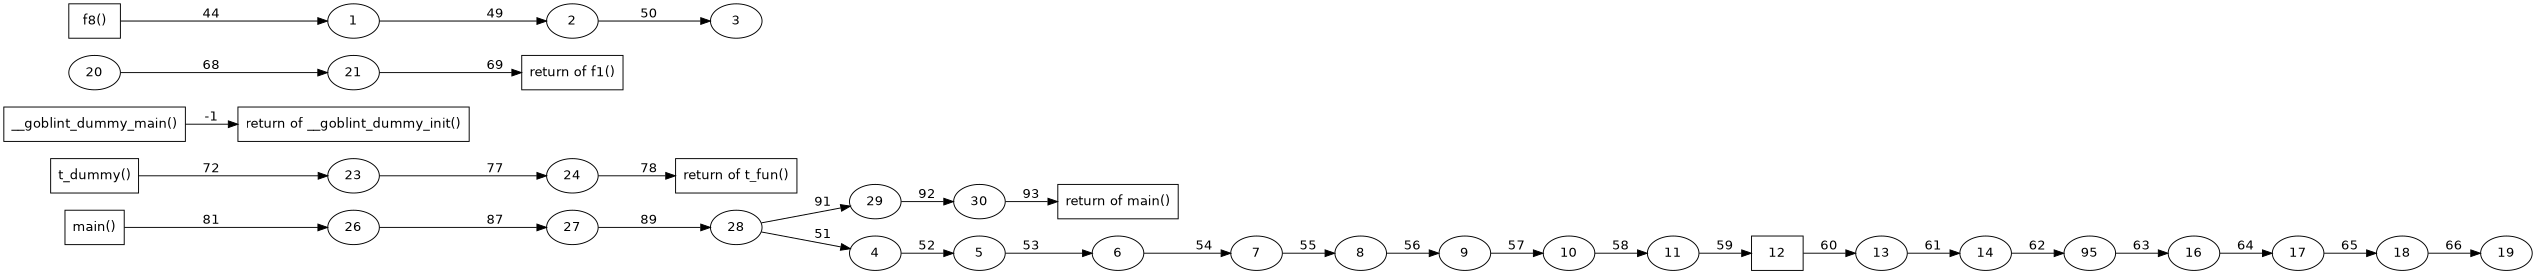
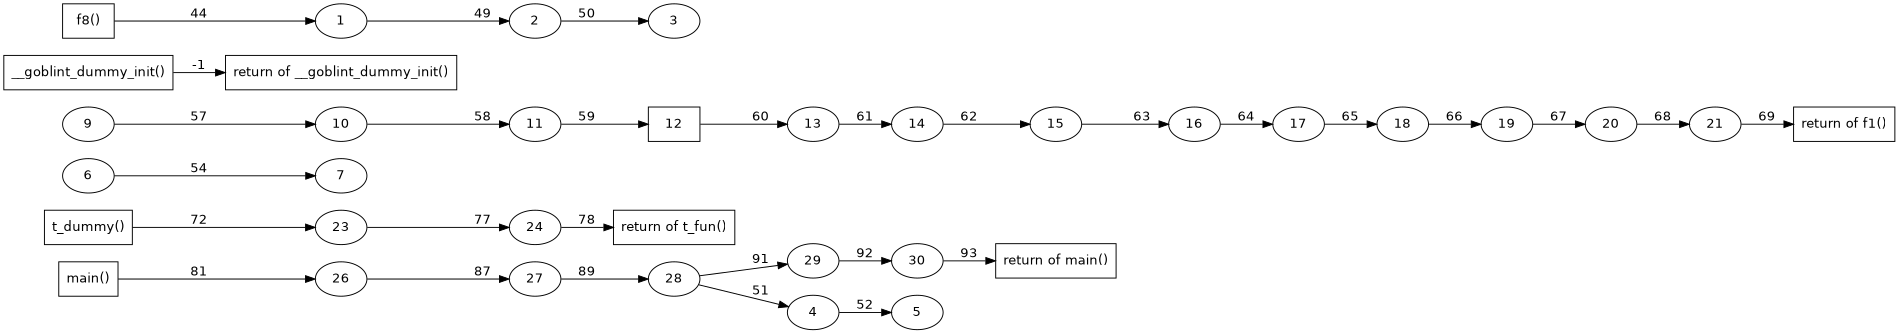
  digraph {
    fontname="DejaVu Sans"
    rankdir=LR
    node [fontname="DejaVu Sans"]
    edge [fontname="DejaVu Sans"]
    27
    28
    29
    4
    30
    n6 [label="main()" shape=box]
    26
    n8 [label="t_dummy()" shape=box]
    23
    24
    n11 [label="return of t_fun()" shape=box]
    7
-   8
    9
    10
    n16 [label="return of main()" shape=box]
-   n17 [label="__goblint_dummy_main()" shape=box]
+   n17 [label="__goblint_dummy_init()" shape=box]
    n18 [label="return of __goblint_dummy_init()" shape=box]
    n19 [label="return of f1()" shape=box]
    21
    18
    19
    20
    13
    14
-   15 [label=95]
+   15
    16
    5
    6
    1
    2
    3
    17
    11
    12 [shape=box]
    n36 [label="f8()" shape=box]
    27 -> 28 [label=89]
    28 -> 29 [label=91]
    28 -> 4 [label=51]
    29 -> 30 [label=92]
    4 -> 5 [label=52]
    30 -> n16 [label=93]
    n6 -> 26 [label=81]
    26 -> 27 [label=87]
    n8 -> 23 [label=72]
    23 -> 24 [label=77]
    24 -> n11 [label=78]
-   7 -> 8 [label=55]
-   8 -> 9 [label=56]
    9 -> 10 [label=57]
    10 -> 11 [label=58]
    n17 -> n18 [label=-1]
    21 -> n19 [label=69]
    18 -> 19 [label=66]
+   19 -> 20 [label=67]
    20 -> 21 [label=68]
    13 -> 14 [label=61]
    14 -> 15 [label=62]
    15 -> 16 [label=63]
    16 -> 17 [label=64]
-   5 -> 6 [label=53]
    6 -> 7 [label=54]
    1 -> 2 [label=49]
    2 -> 3 [label=50]
    17 -> 18 [label=65]
    11 -> 12 [label=59]
    12 -> 13 [label=60]
    n36 -> 1 [label=44]
  }
